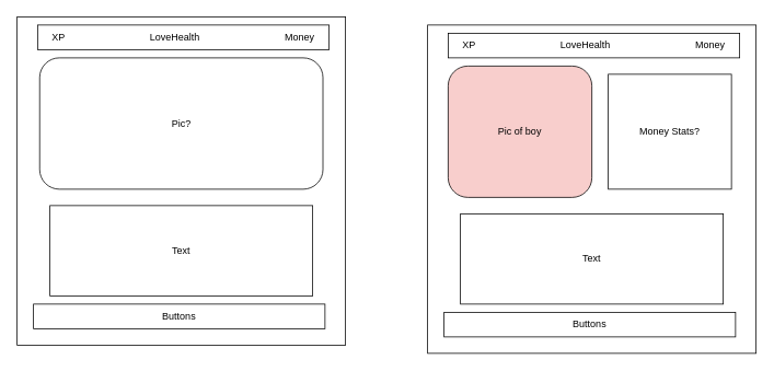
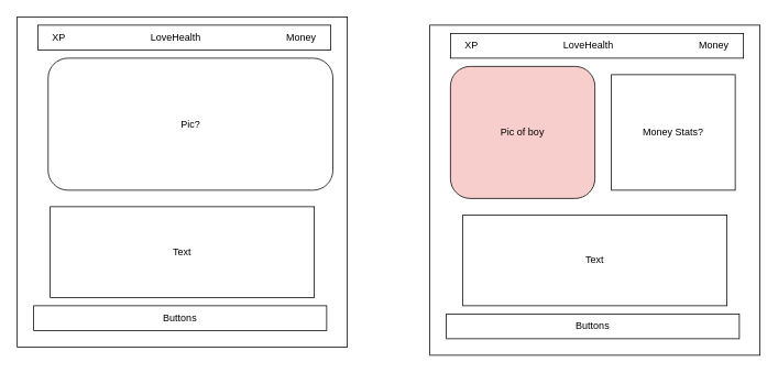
  <mxCell id="0" />
  <mxCell id="1" parent="0" />
  <mxCell id="2" value="" style="group" vertex="1" connectable="0" parent="1"><mxGeometry x="20" y="20" width="400" height="400" as="geometry" /></mxCell>
  <mxCell id="3" value="" style="whiteSpace=wrap;html=1;aspect=fixed;" vertex="1" parent="2"><mxGeometry width="400" height="400" as="geometry" /></mxCell>
- <mxCell id="4" value="Pic?" style="rounded=1;whiteSpace=wrap;html=1;" vertex="1" parent="2"><mxGeometry x="27.5" y="50" width="345" height="160" as="geometry" /></mxCell>
+ <mxCell id="4" value="Pic?" style="rounded=1;whiteSpace=wrap;html=1;" vertex="1" parent="2"><mxGeometry x="37.5" y="50" width="345" height="160" as="geometry" /></mxCell>
  <mxCell id="5" value="Buttons" style="rounded=0;whiteSpace=wrap;html=1;" vertex="1" parent="2"><mxGeometry x="20" y="350" width="355" height="30" as="geometry" /></mxCell>
  <mxCell id="6" value="Text" style="rounded=0;whiteSpace=wrap;html=1;" vertex="1" parent="2"><mxGeometry x="40" y="230" width="320" height="110" as="geometry" /></mxCell>
  <mxCell id="7" value="XP&amp;nbsp; &amp;nbsp; &amp;nbsp; &amp;nbsp; &amp;nbsp; &amp;nbsp; &amp;nbsp; &amp;nbsp; &amp;nbsp; &amp;nbsp; &amp;nbsp; &amp;nbsp; &amp;nbsp; &amp;nbsp; &amp;nbsp;&amp;nbsp;&amp;nbsp;LoveHealth&amp;nbsp; &amp;nbsp; &amp;nbsp; &amp;nbsp; &amp;nbsp; &amp;nbsp; &amp;nbsp; &amp;nbsp; &amp;nbsp; &amp;nbsp; &amp;nbsp; &amp;nbsp; &amp;nbsp; &amp;nbsp; &amp;nbsp;&amp;nbsp; Money" style="rounded=0;whiteSpace=wrap;html=1;" vertex="1" parent="2"><mxGeometry x="25" y="10" width="355" height="30" as="geometry" /></mxCell>
  <mxCell id="8" value="" style="group" vertex="1" connectable="0" parent="1"><mxGeometry x="520" y="30" width="400" height="400" as="geometry" /></mxCell>
  <mxCell id="9" value="" style="whiteSpace=wrap;html=1;aspect=fixed;" vertex="1" parent="8"><mxGeometry width="400" height="400" as="geometry" /></mxCell>
  <mxCell id="10" value="Pic of boy" style="rounded=1;whiteSpace=wrap;html=1;fillColor=#f8cecc;" vertex="1" parent="8"><mxGeometry x="25" y="50" width="175" height="160" as="geometry" /></mxCell>
  <mxCell id="11" value="Buttons" style="rounded=0;whiteSpace=wrap;html=1;" vertex="1" parent="8"><mxGeometry x="20" y="350" width="355" height="30" as="geometry" /></mxCell>
  <mxCell id="12" value="Text" style="rounded=0;whiteSpace=wrap;html=1;" vertex="1" parent="8"><mxGeometry x="40" y="230" width="320" height="110" as="geometry" /></mxCell>
  <mxCell id="13" value="XP&amp;nbsp; &amp;nbsp; &amp;nbsp; &amp;nbsp; &amp;nbsp; &amp;nbsp; &amp;nbsp; &amp;nbsp; &amp;nbsp; &amp;nbsp; &amp;nbsp; &amp;nbsp; &amp;nbsp; &amp;nbsp; &amp;nbsp;&amp;nbsp;&amp;nbsp;LoveHealth&amp;nbsp; &amp;nbsp; &amp;nbsp; &amp;nbsp; &amp;nbsp; &amp;nbsp; &amp;nbsp; &amp;nbsp; &amp;nbsp; &amp;nbsp; &amp;nbsp; &amp;nbsp; &amp;nbsp; &amp;nbsp; &amp;nbsp;&amp;nbsp; Money" style="rounded=0;whiteSpace=wrap;html=1;" vertex="1" parent="8"><mxGeometry x="25" y="10" width="355" height="30" as="geometry" /></mxCell>
  <mxCell id="14" value="Money Stats?" style="rounded=0;whiteSpace=wrap;html=1;" vertex="1" parent="8"><mxGeometry x="220" y="60" width="150" height="140" as="geometry" /></mxCell>
